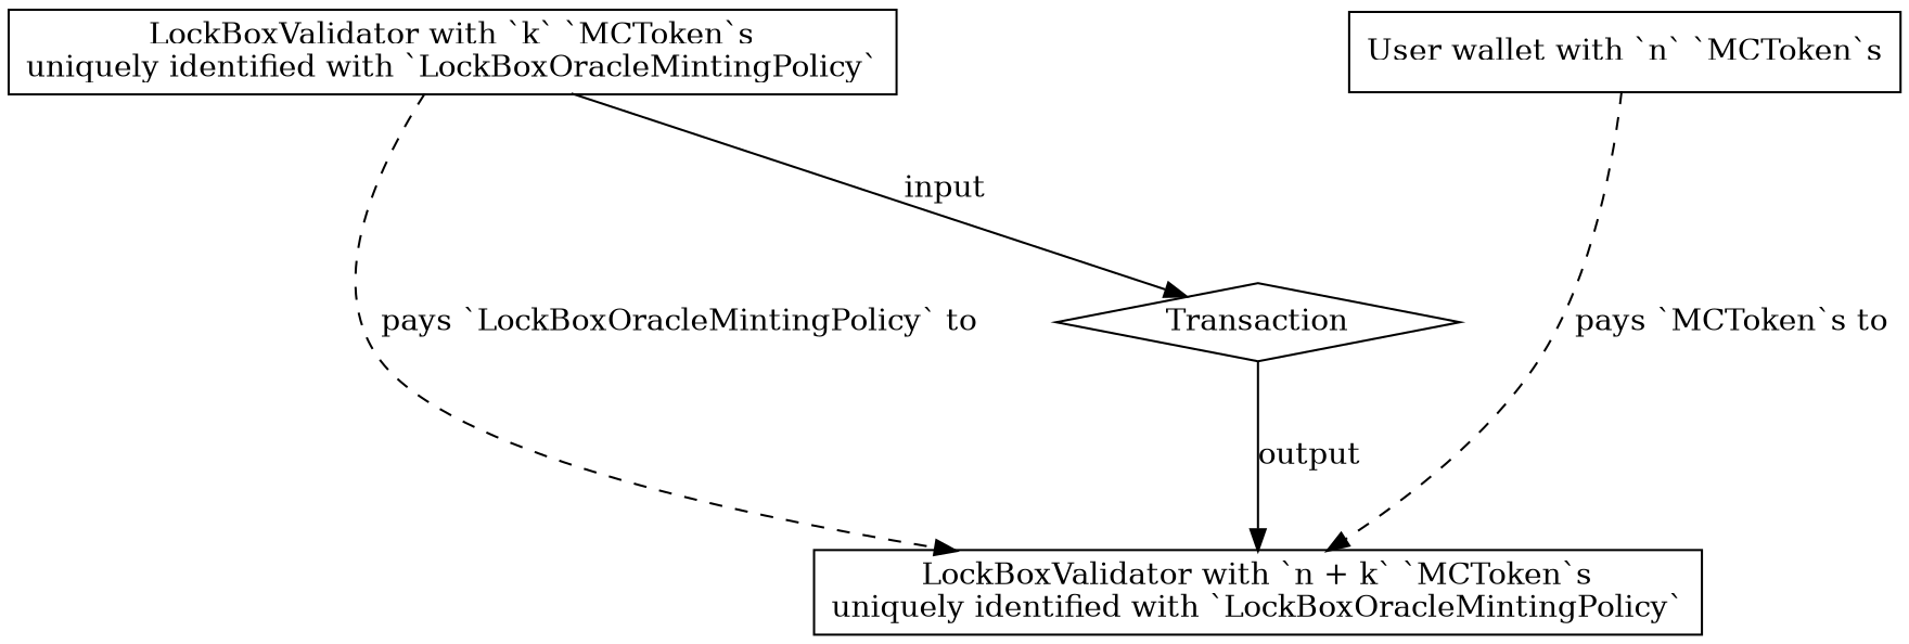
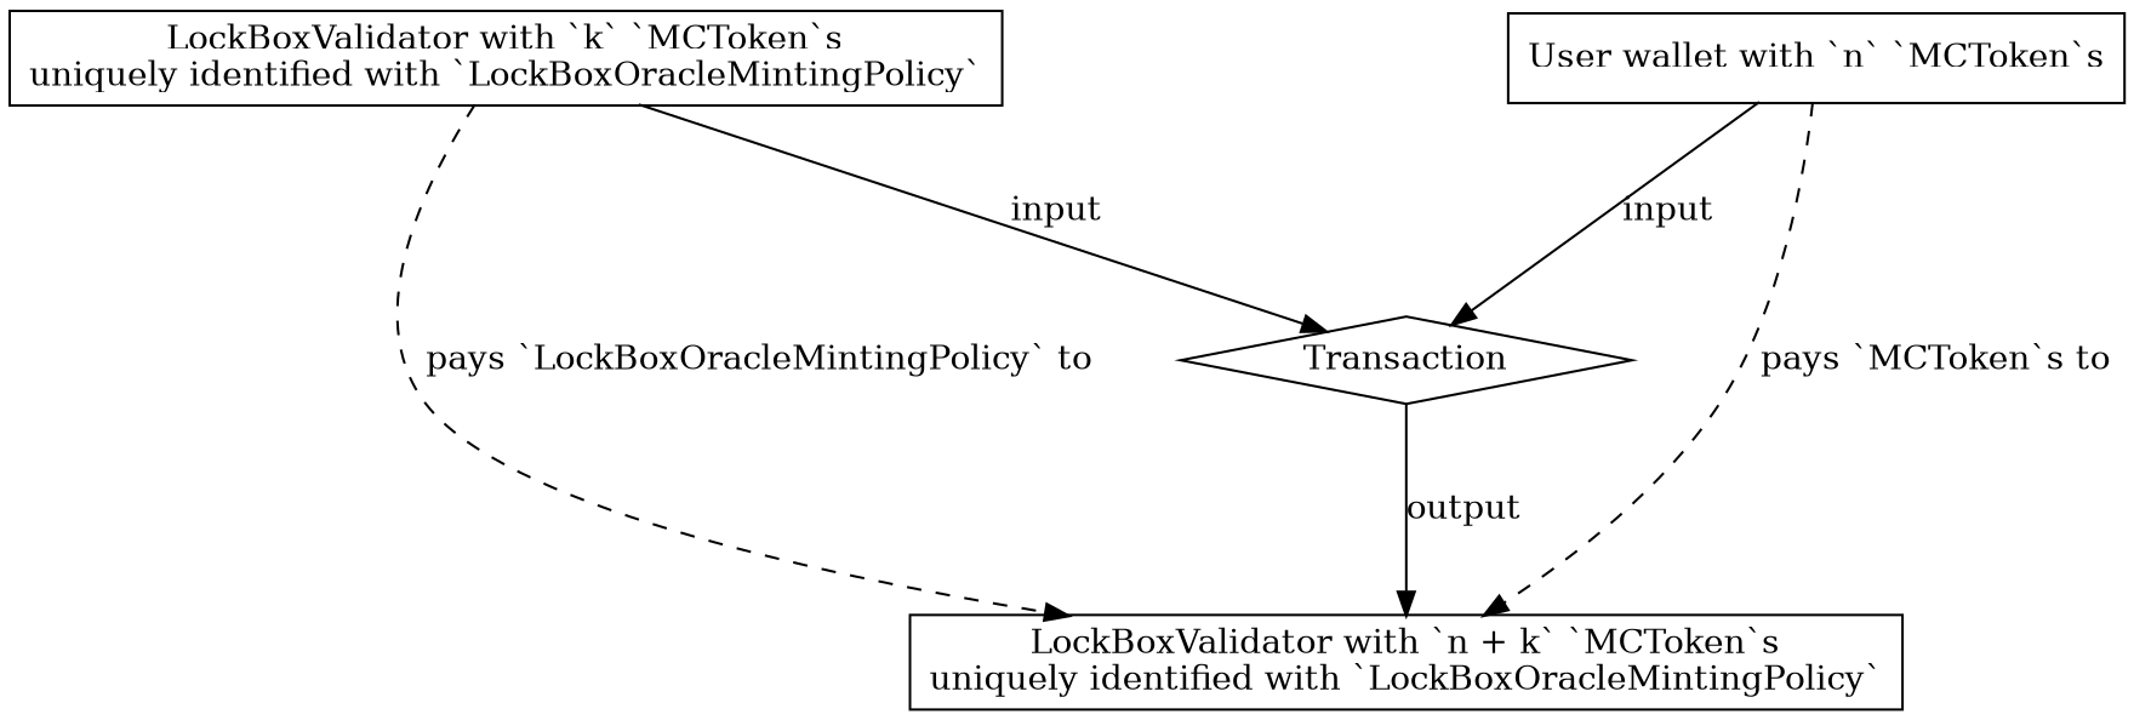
  strict digraph {
    nodesep=1
    ranksep=1
    node [shape=record]
    n1 [label="LockBoxValidator with `k` `MCToken`s\nuniquely identified with `LockBoxOracleMintingPolicy`"]
    Transaction [shape=diamond]
    n3 [label="LockBoxValidator with `n + k` `MCToken`s\nuniquely identified with `LockBoxOracleMintingPolicy`"]
    n4 [label="User wallet with `n` `MCToken`s"]
    n1 -> Transaction [label=input]
    n1 -> n3 [label="pays `LockBoxOracleMintingPolicy` to" style=dashed]
    Transaction -> n3 [label=output]
+   n4 -> Transaction [label=input]
    n4 -> n3 [label="pays `MCToken`s to" style=dashed]
  }
